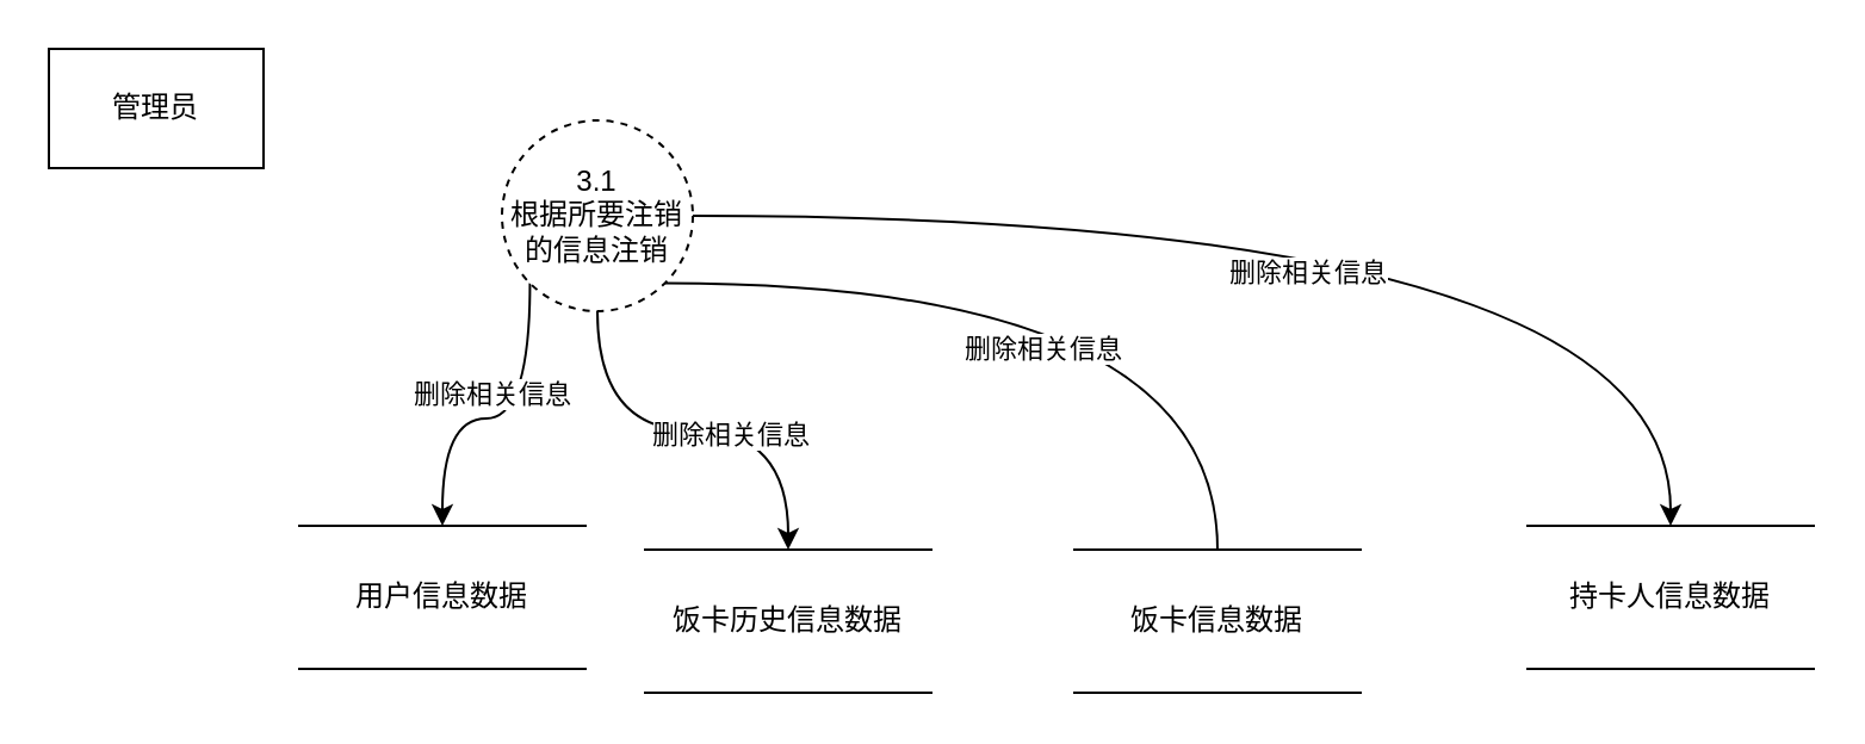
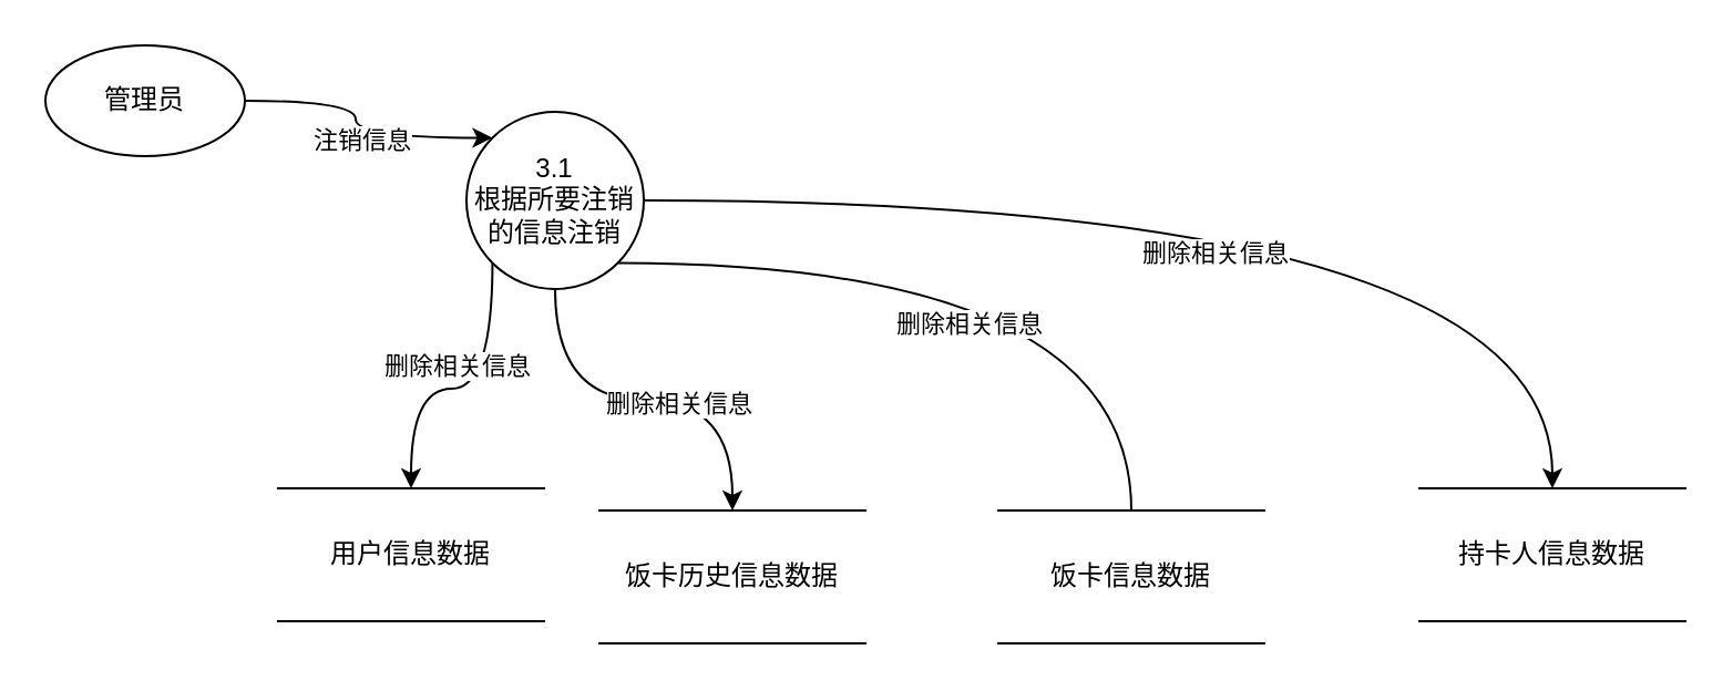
  <mxCell id="0" />
  <mxCell id="1" parent="0" />
- <mxCell id="4" value="管理员" style="rounded=0;whiteSpace=wrap;html=1;" vertex="1" parent="1"><mxGeometry x="20" y="20" width="90" height="50" as="geometry" /></mxCell>
+ <mxCell id="2" style="edgeStyle=orthogonalEdgeStyle;curved=1;rounded=0;orthogonalLoop=1;jettySize=auto;html=1;exitX=1;exitY=0.5;exitDx=0;exitDy=0;entryX=0;entryY=0;entryDx=0;entryDy=0;" edge="1" parent="1" source="4" target="15"><mxGeometry relative="1" as="geometry" /></mxCell>
+ <mxCell id="3" value="注销信息" style="edgeLabel;html=1;align=center;verticalAlign=middle;resizable=0;points=[];" vertex="1" connectable="0" parent="2"><mxGeometry x="0.07" y="-1" relative="1" as="geometry"><mxPoint as="offset" /></mxGeometry></mxCell>
+ <mxCell id="4" value="管理员" style="ellipse;whiteSpace=wrap;html=1;" vertex="1" parent="1"><mxGeometry x="20" y="20" width="90" height="50" as="geometry" /></mxCell>
  <mxCell id="5" value="饭卡信息数据" style="shape=partialRectangle;whiteSpace=wrap;html=1;left=0;right=0;fillColor=none;" vertex="1" parent="1"><mxGeometry x="450" y="230" width="120" height="60" as="geometry" /></mxCell>
  <mxCell id="6" value="饭卡历史信息数据" style="shape=partialRectangle;whiteSpace=wrap;html=1;left=0;right=0;fillColor=none;" vertex="1" parent="1"><mxGeometry x="270" y="230" width="120" height="60" as="geometry" /></mxCell>
  <mxCell id="7" style="edgeStyle=orthogonalEdgeStyle;curved=1;rounded=0;orthogonalLoop=1;jettySize=auto;html=1;exitX=0;exitY=1;exitDx=0;exitDy=0;" edge="1" parent="1" source="15" target="16"><mxGeometry relative="1" as="geometry" /></mxCell>
  <mxCell id="8" value="删除相关信息" style="edgeLabel;html=1;align=center;verticalAlign=middle;resizable=0;points=[];" vertex="1" connectable="0" parent="7"><mxGeometry x="0.052" y="-11" relative="1" as="geometry"><mxPoint as="offset" /></mxGeometry></mxCell>
  <mxCell id="9" style="edgeStyle=orthogonalEdgeStyle;curved=1;rounded=0;orthogonalLoop=1;jettySize=auto;html=1;exitX=0.5;exitY=1;exitDx=0;exitDy=0;entryX=0.5;entryY=0;entryDx=0;entryDy=0;" edge="1" parent="1" source="15" target="6"><mxGeometry relative="1" as="geometry" /></mxCell>
  <mxCell id="10" value="删除相关信息" style="edgeLabel;html=1;align=center;verticalAlign=middle;resizable=0;points=[];" vertex="1" connectable="0" parent="9"><mxGeometry x="0.167" y="-1" relative="1" as="geometry"><mxPoint as="offset" /></mxGeometry></mxCell>
  <mxCell id="11" style="edgeStyle=orthogonalEdgeStyle;curved=1;rounded=0;orthogonalLoop=1;jettySize=auto;html=1;exitX=1;exitY=1;exitDx=0;exitDy=0;endArrow=none;" edge="1" parent="1" source="15" target="5"><mxGeometry relative="1" as="geometry" /></mxCell>
  <mxCell id="12" value="删除相关信息" style="edgeLabel;html=1;align=center;verticalAlign=middle;resizable=0;points=[];" vertex="1" connectable="0" parent="11"><mxGeometry x="-0.082" y="-27" relative="1" as="geometry"><mxPoint as="offset" /></mxGeometry></mxCell>
  <mxCell id="13" style="edgeStyle=orthogonalEdgeStyle;curved=1;rounded=0;orthogonalLoop=1;jettySize=auto;html=1;exitX=1;exitY=0.5;exitDx=0;exitDy=0;" edge="1" parent="1" source="15" target="17"><mxGeometry relative="1" as="geometry" /></mxCell>
  <mxCell id="14" value="删除相关信息" style="edgeLabel;html=1;align=center;verticalAlign=middle;resizable=0;points=[];" vertex="1" connectable="0" parent="13"><mxGeometry x="-0.048" y="-23" relative="1" as="geometry"><mxPoint as="offset" /></mxGeometry></mxCell>
- <mxCell id="15" value="3.1&lt;br&gt;根据所要注销的信息注销" style="ellipse;whiteSpace=wrap;html=1;aspect=fixed;dashed=1;" vertex="1" parent="1"><mxGeometry x="210" y="50" width="80" height="80" as="geometry" /></mxCell>
+ <mxCell id="15" value="3.1&lt;br&gt;根据所要注销的信息注销" style="ellipse;whiteSpace=wrap;html=1;aspect=fixed;" vertex="1" parent="1"><mxGeometry x="210" y="50" width="80" height="80" as="geometry" /></mxCell>
  <mxCell id="16" value="用户信息数据" style="shape=partialRectangle;whiteSpace=wrap;html=1;left=0;right=0;fillColor=none;" vertex="1" parent="1"><mxGeometry x="125" y="220" width="120" height="60" as="geometry" /></mxCell>
  <mxCell id="17" value="持卡人信息数据" style="shape=partialRectangle;whiteSpace=wrap;html=1;left=0;right=0;fillColor=none;" vertex="1" parent="1"><mxGeometry x="640" y="220" width="120" height="60" as="geometry" /></mxCell>
